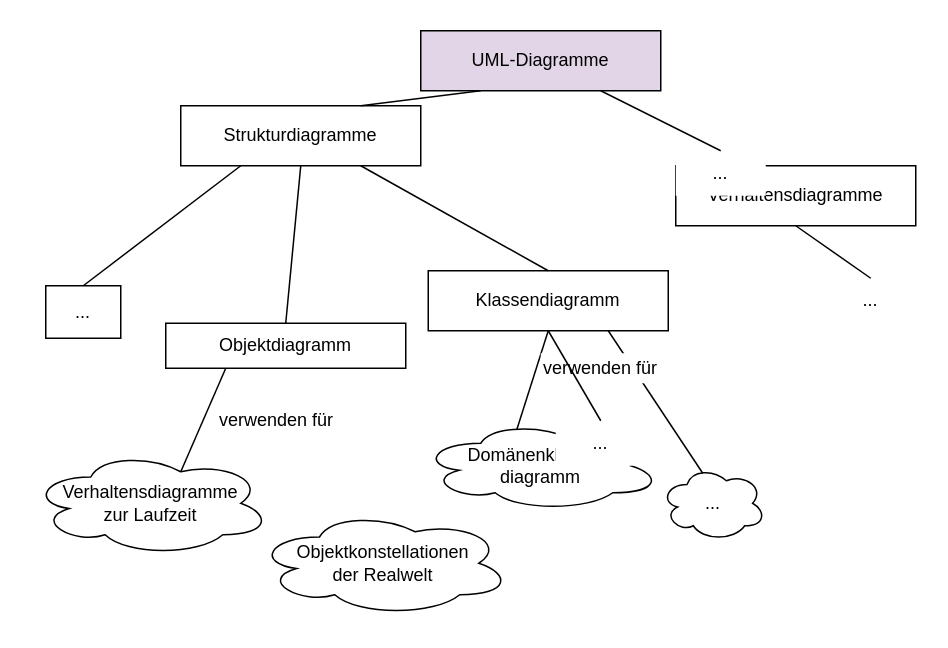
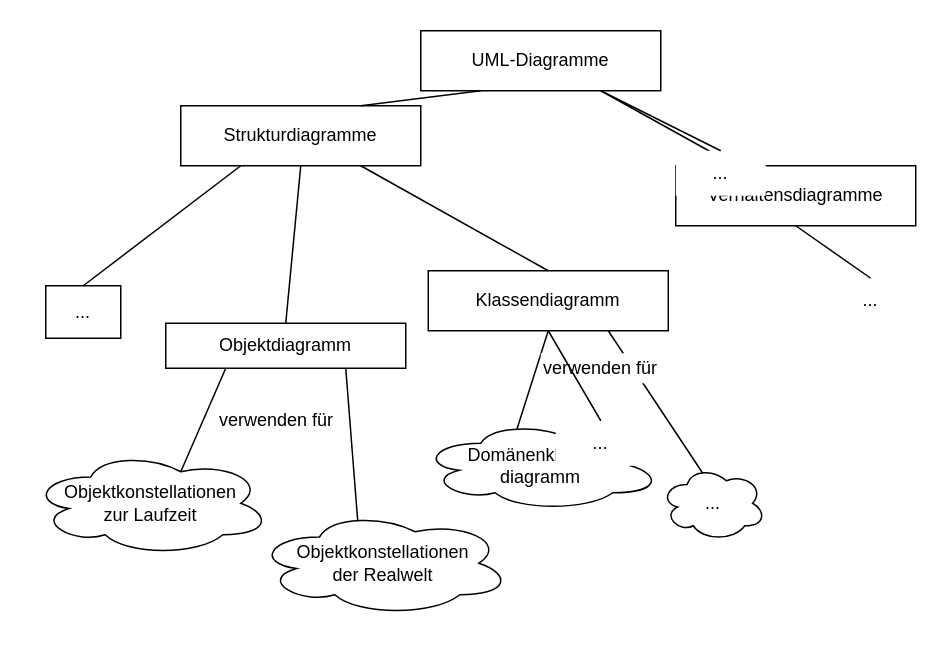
  <mxCell id="0" />
  <mxCell id="1" parent="0" />
- <mxCell id="2" value="UML-Diagramme" style="rounded=0;whiteSpace=wrap;html=1;fillColor=#e1d5e7;" parent="1" vertex="1"><mxGeometry x="280" y="20" width="160" height="40" as="geometry" /></mxCell>
+ <mxCell id="2" value="UML-Diagramme" style="rounded=0;whiteSpace=wrap;html=1;" parent="1" vertex="1"><mxGeometry x="280" y="20" width="160" height="40" as="geometry" /></mxCell>
  <mxCell id="3" value="Verhaltensdiagramme" style="rounded=0;whiteSpace=wrap;html=1;" parent="1" vertex="1"><mxGeometry x="450" y="110" width="160" height="40" as="geometry" /></mxCell>
  <mxCell id="4" value="Strukturdiagramme" style="rounded=0;whiteSpace=wrap;html=1;" parent="1" vertex="1"><mxGeometry x="120" y="70" width="160" height="40" as="geometry" /></mxCell>
  <mxCell id="5" value="Objektdiagramm" style="rounded=0;whiteSpace=wrap;html=1;" parent="1" vertex="1"><mxGeometry x="110" y="215" width="160" height="30" as="geometry" /></mxCell>
  <mxCell id="6" value="Klassendiagramm" style="rounded=0;whiteSpace=wrap;html=1;" parent="1" vertex="1"><mxGeometry x="285" y="180" width="160" height="40" as="geometry" /></mxCell>
  <mxCell id="7" value="..." style="rounded=0;whiteSpace=wrap;html=1;" parent="1" vertex="1"><mxGeometry x="30" y="190" width="50" height="35" as="geometry" /></mxCell>
  <mxCell id="8" value="Domänenklassen-&lt;br&gt;&lt;div&gt;diagramm&lt;/div&gt;" style="ellipse;shape=cloud;whiteSpace=wrap;html=1;" parent="1" vertex="1"><mxGeometry x="280" y="280" width="160" height="60" as="geometry" /></mxCell>
  <mxCell id="9" value="..." style="ellipse;shape=cloud;whiteSpace=wrap;html=1;" parent="1" vertex="1"><mxGeometry x="440" y="310" width="70" height="50" as="geometry" /></mxCell>
- <mxCell id="10" value="Verhaltensdiagramme&lt;br&gt;zur Laufzeit" style="ellipse;shape=cloud;whiteSpace=wrap;html=1;" parent="1" vertex="1"><mxGeometry x="20" y="300" width="160" height="70" as="geometry" /></mxCell>
+ <mxCell id="10" value="Objektkonstellationen&lt;br&gt;zur Laufzeit" style="ellipse;shape=cloud;whiteSpace=wrap;html=1;" parent="1" vertex="1"><mxGeometry x="20" y="300" width="160" height="70" as="geometry" /></mxCell>
  <mxCell id="11" value="Objektkonstellationen&lt;br&gt;der Realwelt" style="ellipse;shape=cloud;whiteSpace=wrap;html=1;" parent="1" vertex="1"><mxGeometry x="170" y="340" width="170" height="70" as="geometry" /></mxCell>
  <mxCell id="12" value="..." style="rounded=0;whiteSpace=wrap;html=1;strokeColor=none;" parent="1" vertex="1"><mxGeometry x="550" y="185" width="60" height="30" as="geometry" /></mxCell>
  <mxCell id="13" value="" style="endArrow=none;html=1;rounded=0;entryX=0.25;entryY=1;entryDx=0;entryDy=0;exitX=0.75;exitY=0;exitDx=0;exitDy=0;" parent="1" source="4" target="2" edge="1"><mxGeometry width="50" height="50" relative="1" as="geometry"><mxPoint x="350" y="150" as="sourcePoint" /><mxPoint x="400" y="100" as="targetPoint" /></mxGeometry></mxCell>
+ <mxCell id="14" value="" style="endArrow=none;html=1;rounded=0;entryX=0.75;entryY=1;entryDx=0;entryDy=0;exitX=0.25;exitY=0;exitDx=0;exitDy=0;" parent="1" source="3" target="2" edge="1"><mxGeometry width="50" height="50" relative="1" as="geometry"><mxPoint x="390" y="320" as="sourcePoint" /><mxPoint x="440" y="270" as="targetPoint" /></mxGeometry></mxCell>
  <mxCell id="15" value="" style="endArrow=none;html=1;rounded=0;exitX=0.5;exitY=0;exitDx=0;exitDy=0;entryX=0.25;entryY=1;entryDx=0;entryDy=0;" parent="1" source="7" target="4" edge="1"><mxGeometry width="50" height="50" relative="1" as="geometry"><mxPoint x="390" y="320" as="sourcePoint" /><mxPoint x="190" y="190" as="targetPoint" /></mxGeometry></mxCell>
  <mxCell id="16" value="" style="endArrow=none;html=1;rounded=0;entryX=0.5;entryY=1;entryDx=0;entryDy=0;exitX=0.5;exitY=0;exitDx=0;exitDy=0;" parent="1" source="5" target="4" edge="1"><mxGeometry width="50" height="50" relative="1" as="geometry"><mxPoint x="390" y="320" as="sourcePoint" /><mxPoint x="440" y="270" as="targetPoint" /></mxGeometry></mxCell>
  <mxCell id="17" value="" style="endArrow=none;html=1;rounded=0;entryX=0.75;entryY=1;entryDx=0;entryDy=0;exitX=0.5;exitY=0;exitDx=0;exitDy=0;" parent="1" source="6" target="4" edge="1"><mxGeometry width="50" height="50" relative="1" as="geometry"><mxPoint x="390" y="320" as="sourcePoint" /><mxPoint x="440" y="270" as="targetPoint" /></mxGeometry></mxCell>
  <mxCell id="18" value="" style="endArrow=none;html=1;rounded=0;entryX=0.5;entryY=1;entryDx=0;entryDy=0;exitX=0.5;exitY=0;exitDx=0;exitDy=0;" parent="1" source="12" target="3" edge="1"><mxGeometry width="50" height="50" relative="1" as="geometry"><mxPoint x="390" y="320" as="sourcePoint" /><mxPoint x="440" y="270" as="targetPoint" /></mxGeometry></mxCell>
  <mxCell id="19" value="" style="endArrow=none;html=1;rounded=0;entryX=0.25;entryY=1;entryDx=0;entryDy=0;exitX=0.625;exitY=0.2;exitDx=0;exitDy=0;exitPerimeter=0;" parent="1" source="10" target="5" edge="1"><mxGeometry width="50" height="50" relative="1" as="geometry"><mxPoint x="390" y="320" as="sourcePoint" /><mxPoint x="440" y="270" as="targetPoint" /></mxGeometry></mxCell>
+ <mxCell id="20" value="" style="endArrow=none;html=1;rounded=0;entryX=0.75;entryY=1;entryDx=0;entryDy=0;exitX=0.4;exitY=0.1;exitDx=0;exitDy=0;exitPerimeter=0;" parent="1" source="11" target="5" edge="1"><mxGeometry width="50" height="50" relative="1" as="geometry"><mxPoint x="390" y="320" as="sourcePoint" /><mxPoint x="440" y="270" as="targetPoint" /></mxGeometry></mxCell>
  <mxCell id="21" value="" style="endArrow=none;html=1;rounded=0;entryX=0.5;entryY=1;entryDx=0;entryDy=0;exitX=0.4;exitY=0.1;exitDx=0;exitDy=0;exitPerimeter=0;" parent="1" source="8" target="6" edge="1"><mxGeometry width="50" height="50" relative="1" as="geometry"><mxPoint x="390" y="320" as="sourcePoint" /><mxPoint x="440" y="270" as="targetPoint" /></mxGeometry></mxCell>
  <mxCell id="22" value="" style="endArrow=none;html=1;rounded=0;entryX=0.75;entryY=1;entryDx=0;entryDy=0;exitX=0.4;exitY=0.1;exitDx=0;exitDy=0;exitPerimeter=0;" parent="1" source="9" target="6" edge="1"><mxGeometry width="50" height="50" relative="1" as="geometry"><mxPoint x="550" y="330" as="sourcePoint" /><mxPoint x="600" y="280" as="targetPoint" /></mxGeometry></mxCell>
  <mxCell id="23" value="verwenden für" style="text;html=1;strokeColor=none;fillColor=default;align=center;verticalAlign=middle;whiteSpace=wrap;rounded=0;" parent="1" vertex="1"><mxGeometry x="360" y="235" width="80" height="20" as="geometry" /></mxCell>
  <mxCell id="24" value="verwenden für" style="text;html=1;strokeColor=none;fillColor=default;align=center;verticalAlign=middle;whiteSpace=wrap;rounded=0;" parent="1" vertex="1"><mxGeometry x="144" y="270" width="80" height="20" as="geometry" /></mxCell>
  <mxCell id="25" value="..." style="rounded=0;whiteSpace=wrap;html=1;strokeColor=none;" vertex="1" parent="1"><mxGeometry x="450" y="100" width="60" height="30" as="geometry" /></mxCell>
  <mxCell id="26" value="" style="endArrow=none;html=1;rounded=0;entryX=0.5;entryY=0;entryDx=0;entryDy=0;" edge="1" parent="1" target="25"><mxGeometry width="50" height="50" relative="1" as="geometry"><mxPoint x="400" y="60" as="sourcePoint" /><mxPoint x="555" y="10" as="targetPoint" /></mxGeometry></mxCell>
  <mxCell id="27" value="..." style="rounded=0;whiteSpace=wrap;html=1;strokeColor=none;" vertex="1" parent="1"><mxGeometry x="370" y="280" width="60" height="30" as="geometry" /></mxCell>
  <mxCell id="28" value="" style="endArrow=none;html=1;rounded=0;entryX=0.5;entryY=1;entryDx=0;entryDy=0;exitX=0.5;exitY=0;exitDx=0;exitDy=0;" edge="1" parent="1" source="27" target="6"><mxGeometry width="50" height="50" relative="1" as="geometry"><mxPoint x="590" y="285" as="sourcePoint" /><mxPoint x="640" y="235" as="targetPoint" /></mxGeometry></mxCell>
